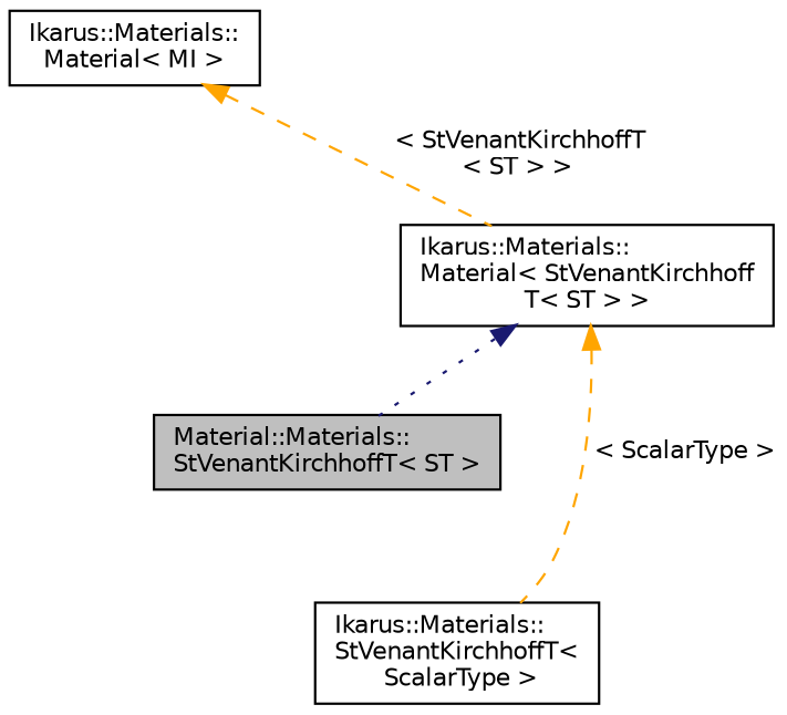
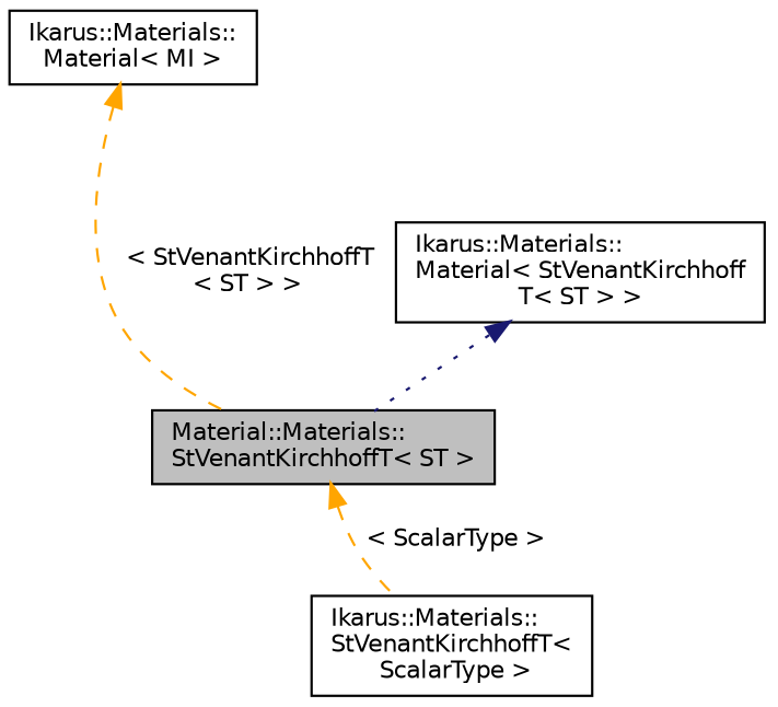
  digraph {
    node [color=black fillcolor=white fontname=Helvetica fontsize=10 shape=record style=filled]
    edge [color=orange dir=back fontname=Helvetica fontsize=10 labelfontname=Helvetica labelfontsize=10 style=dashed]
    n1 [fillcolor=grey75 fontcolor=black height=0.2 label="Material::Materials::\lStVenantKirchhoffT\< ST \>" width=0.4]
    n2 [height=0.2 label="Ikarus::Materials::\lStVenantKirchhoffT\<\l ScalarType \>" width=0.4]
    n3 [height=0.2 label="Ikarus::Materials::\lMaterial\< StVenantKirchhoff\lT\< ST \> \>" width=0.4]
    n4 [height=0.2 label="Ikarus::Materials::\lMaterial\< MI \>" width=0.4]
-   n3 -> n2 [label=" \< ScalarType \>"]
+   n1 -> n2 [label=" \< ScalarType \>"]
    n3 -> n1 [color=midnightblue style=dotted]
-   n4 -> n3 [label=" \< StVenantKirchhoffT\l\< ST \> \>"]
+   n4 -> n1 [label=" \< StVenantKirchhoffT\l\< ST \> \>"]
  }
